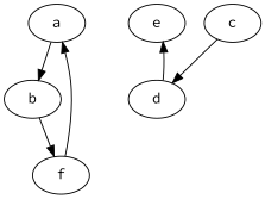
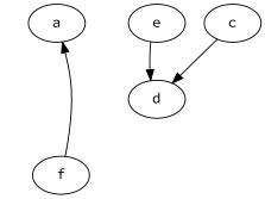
  digraph {
    fontname="Source Code Pro"
    node [alive=n fontname="Source Code Pro" type=C]
    edge [fontname="Source Code Pro"]
    a [type=B]
-   b
    f
    e [alive=y]
    c [alive=y rooted=y type=P]
    d [alive=y type=B]
-   a -> b
-   b -> f
    f -> a
    c -> d
-   d -> e
+   e -> d
  }
